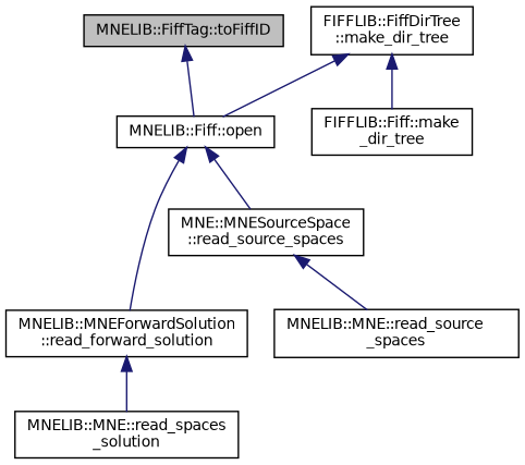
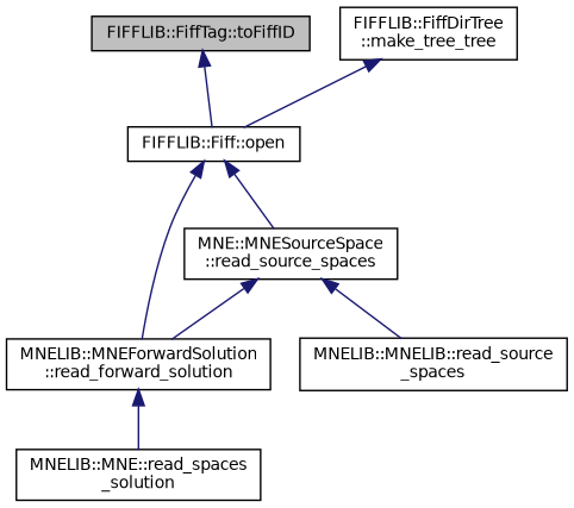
  digraph {
    fontname="DejaVu Sans"
    rankdir=TB
    node [color=black fillcolor=white fontname="DejaVu Sans" fontsize=10 shape=record style=filled]
    edge [color=midnightblue dir=back fontname="DejaVu Sans" fontsize=10 labelfontname=Helvetica labelfontsize=10 style=solid]
-   n1 [fillcolor=grey75 fontcolor=black height=0.2 label="MNELIB::FiffTag::toFiffID" width=0.4]
-   n2 [height=0.2 label="MNELIB::Fiff::open" width=0.4]
-   n3 [height=0.2 label="FIFFLIB::FiffDirTree\l::make_dir_tree" width=0.4]
-   n4 [height=0.2 label="FIFFLIB::Fiff::make\l_dir_tree" width=0.4]
+   n1 [fillcolor=grey75 fontcolor=black height=0.2 label="FIFFLIB::FiffTag::toFiffID" width=0.4]
+   n2 [height=0.2 label="FIFFLIB::Fiff::open" width=0.4]
+   n3 [height=0.2 label="FIFFLIB::FiffDirTree\l::make_tree_tree" width=0.4]
    n5 [height=0.2 label="MNELIB::MNEForwardSolution\l::read_forward_solution" width=0.4]
    n6 [height=0.2 label="MNE::MNESourceSpace\l::read_source_spaces" width=0.4]
    n7 [height=0.2 label="MNELIB::MNE::read_spaces\l_solution" width=0.4]
-   n8 [height=0.2 label="MNELIB::MNE::read_source\l_spaces" width=0.4]
+   n8 [height=0.2 label="MNELIB::MNELIB::read_source\l_spaces" width=0.4]
    n1 -> n2
    n2 -> n5
    n2 -> n6
    n3 -> n2
-   n3 -> n4
    n5 -> n7
+   n6 -> n5
    n6 -> n8
  }
